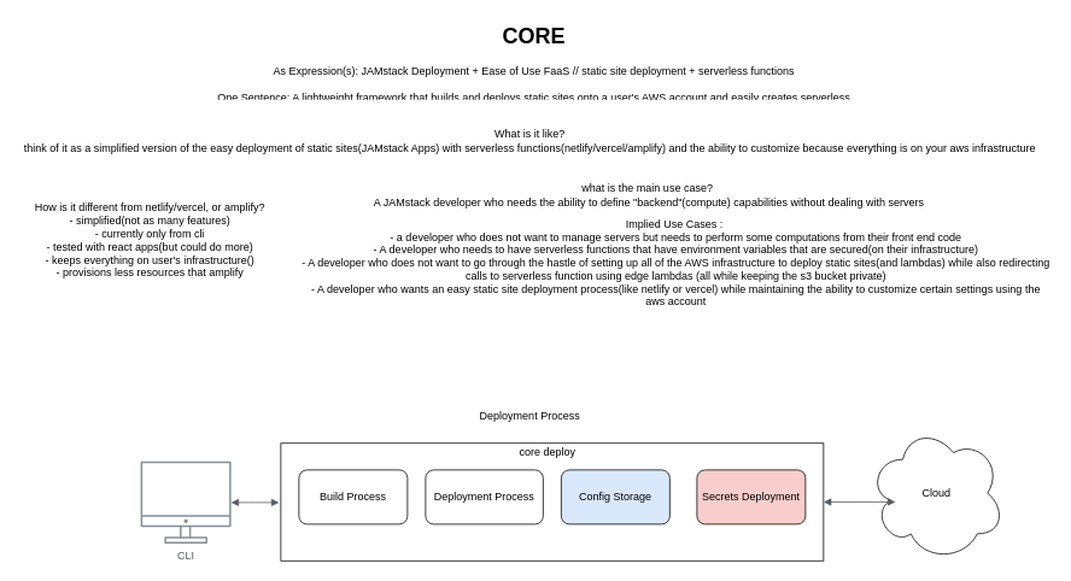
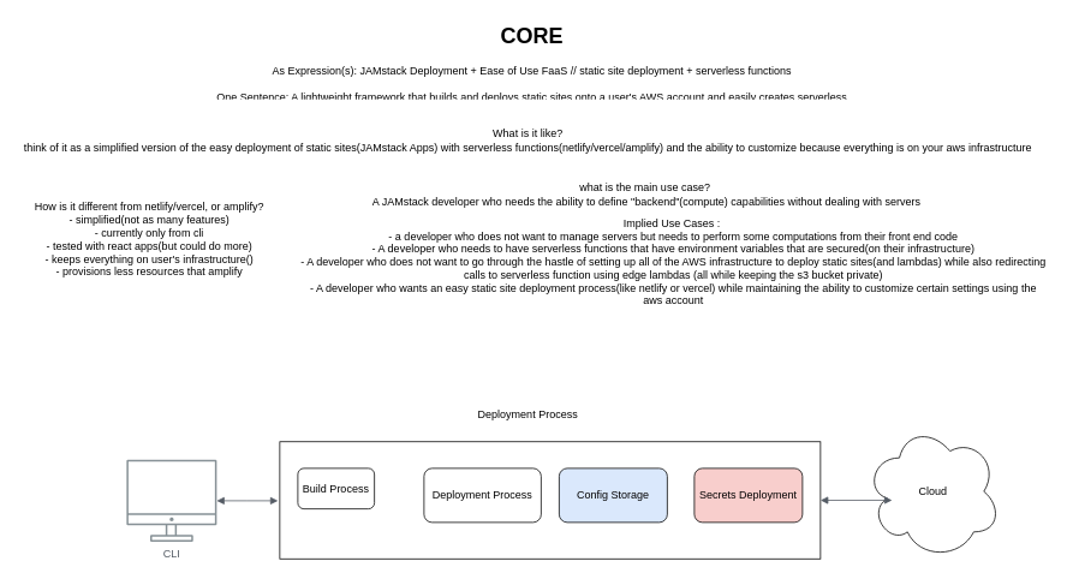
  <mxCell id="0" />
  <mxCell id="1" parent="0" />
- <mxCell id="2" value="CLI&lt;br&gt;" style="outlineConnect=0;gradientColor=none;fontColor=#545B64;strokeColor=none;fillColor=#879196;dashed=0;verticalLabelPosition=bottom;verticalAlign=top;align=center;html=1;fontSize=12;fontStyle=0;aspect=fixed;shape=mxgraph.aws4.illustration_desktop;pointerEvents=1;labelBackgroundColor=#ffffff;" parent="1" vertex="1"><mxGeometry x="155" y="509.44" width="100" height="91" as="geometry" /></mxCell>
+ <mxCell id="2" value="CLI&lt;br&gt;" style="outlineConnect=0;gradientColor=none;fontColor=#545B64;strokeColor=none;fillColor=#879196;dashed=0;verticalLabelPosition=bottom;verticalAlign=top;align=center;html=1;fontSize=12;fontStyle=0;aspect=fixed;shape=mxgraph.aws4.illustration_desktop;pointerEvents=1;labelBackgroundColor=#ffffff;" parent="1" vertex="1"><mxGeometry x="140" y="509.44" width="100" height="91" as="geometry" /></mxCell>
  <mxCell id="3" value="Cloud" style="ellipse;shape=cloud;whiteSpace=wrap;html=1;align=center;" vertex="1" parent="1"><mxGeometry x="960" y="470" width="150" height="149.5" as="geometry" /></mxCell>
  <mxCell id="4" value="Deployment Process" style="text;html=1;align=center;verticalAlign=middle;resizable=0;points=[];autosize=1;strokeColor=none;" vertex="1" parent="1"><mxGeometry x="520" y="450" width="130" height="20" as="geometry" /></mxCell>
  <mxCell id="5" value="" style="rounded=0;whiteSpace=wrap;html=1;" vertex="1" parent="1"><mxGeometry x="310" y="489.5" width="600" height="130" as="geometry" /></mxCell>
- <mxCell id="6" value="Build Process" style="rounded=1;whiteSpace=wrap;html=1;" vertex="1" parent="1"><mxGeometry x="330" y="519" width="120" height="60" as="geometry" /></mxCell>
+ <mxCell id="6" value="Build Process" style="rounded=1;whiteSpace=wrap;html=1;" vertex="1" parent="1"><mxGeometry x="330" y="519" width="85" height="45" as="geometry" /></mxCell>
  <mxCell id="7" value="Deployment Process" style="rounded=1;whiteSpace=wrap;html=1;" vertex="1" parent="1"><mxGeometry x="470" y="519" width="130" height="60" as="geometry" /></mxCell>
  <mxCell id="8" value="Config Storage" style="rounded=1;whiteSpace=wrap;html=1;fillColor=#dae8fc;" vertex="1" parent="1"><mxGeometry x="620" y="519" width="120" height="60" as="geometry" /></mxCell>
- <mxCell id="9" value="core deploy" style="text;html=1;strokeColor=none;fillColor=none;align=center;verticalAlign=middle;whiteSpace=wrap;rounded=0;" vertex="1" parent="1"><mxGeometry x="490" y="489.44" width="230" height="20" as="geometry" /></mxCell>
  <mxCell id="10" value="" style="edgeStyle=orthogonalEdgeStyle;html=1;endArrow=block;elbow=vertical;startArrow=block;startFill=1;endFill=1;strokeColor=#545B64;rounded=0;" edge="1" parent="1" source="2"><mxGeometry width="100" relative="1" as="geometry"><mxPoint x="590" y="639" as="sourcePoint" /><mxPoint x="308" y="555" as="targetPoint" /></mxGeometry></mxCell>
  <mxCell id="11" value="" style="edgeStyle=orthogonalEdgeStyle;html=1;endArrow=block;elbow=vertical;startArrow=block;startFill=1;endFill=1;strokeColor=#545B64;rounded=0;exitX=1;exitY=0.5;exitDx=0;exitDy=0;entryX=0.196;entryY=0.565;entryDx=0;entryDy=0;entryPerimeter=0;" edge="1" parent="1" source="5" target="3"><mxGeometry width="100" relative="1" as="geometry"><mxPoint x="590" y="639" as="sourcePoint" /><mxPoint x="690" y="639" as="targetPoint" /></mxGeometry></mxCell>
  <mxCell id="12" value="Secrets Deployment" style="rounded=1;whiteSpace=wrap;html=1;fillColor=#f8cecc;" vertex="1" parent="1"><mxGeometry x="770" y="519" width="120" height="60" as="geometry" /></mxCell>
  <mxCell id="13" value="&lt;h1&gt;CORE&lt;/h1&gt;&lt;p&gt;As Expression(s): JAMstack Deployment + Ease of Use FaaS // static site deployment + serverless functions&lt;br&gt;&lt;br&gt;One Sentence: A lightweight framework that builds and deploys static sites&amp;nbsp;onto a user's AWS account and easily creates serverless functions(lambdas) with custom environment variables for each function.&lt;/p&gt;" style="text;html=1;strokeColor=none;fillColor=none;spacing=5;spacingTop=-20;whiteSpace=wrap;overflow=hidden;rounded=0;align=center;" vertex="1" parent="1"><mxGeometry x="190" y="20" width="800" height="90" as="geometry" /></mxCell>
  <mxCell id="14" value="Implied Use Cases :&amp;nbsp;&lt;br&gt;- a developer who does not want to manage servers but needs to perform some computations from their front end code&lt;br&gt;- A developer who needs to have serverless functions that have environment variables that are secured(on their infrastructure)&lt;br&gt;- A developer who does not want to go through the hastle of setting up all of the AWS infrastructure to deploy static sites(and lambdas) while also redirecting calls to serverless function using edge lambdas (all while keeping the s3 bucket private)&lt;br&gt;- A developer who wants an easy static site deployment process(like netlify or vercel) while maintaining the ability to customize certain settings using the aws account" style="text;html=1;strokeColor=none;fillColor=none;align=center;verticalAlign=middle;whiteSpace=wrap;rounded=0;" vertex="1" parent="1"><mxGeometry x="331.5" y="280" width="830" height="20" as="geometry" /></mxCell>
  <mxCell id="15" value="What is it like?&lt;br&gt;think of it as a simplified version of the easy deployment of static sites(JAMstack Apps) with serverless functions(netlify/vercel/amplify) and the ability to customize because everything is on your aws infrastructure" style="text;html=1;align=center;verticalAlign=middle;resizable=0;points=[];autosize=1;strokeColor=none;" vertex="1" parent="1"><mxGeometry x="20" y="140" width="1130" height="30" as="geometry" /></mxCell>
  <mxCell id="16" style="edgeStyle=orthogonalEdgeStyle;rounded=0;orthogonalLoop=1;jettySize=auto;html=1;exitX=0.5;exitY=1;exitDx=0;exitDy=0;" edge="1" parent="1" source="14" target="14"><mxGeometry relative="1" as="geometry" /></mxCell>
  <mxCell id="17" value="what is the main use case?&lt;br&gt;&amp;nbsp;A JAMstack developer who needs the ability to define &quot;backend&quot;(compute) capabilities without dealing with servers" style="text;html=1;align=center;verticalAlign=middle;resizable=0;points=[];autosize=1;strokeColor=none;" vertex="1" parent="1"><mxGeometry x="400" y="200" width="630" height="30" as="geometry" /></mxCell>
  <mxCell id="18" value="How is it different from netlify/vercel, or amplify?&lt;br&gt;- simplified(not as many features)&lt;br&gt;- currently only from cli&lt;br&gt;- tested with react apps(but could do more)&lt;br&gt;- keeps everything on user's infrastructure()&lt;br&gt;- provisions less resources that amplify" style="text;html=1;align=center;verticalAlign=middle;resizable=0;points=[];autosize=1;strokeColor=none;" vertex="1" parent="1"><mxGeometry x="30" y="220" width="270" height="90" as="geometry" /></mxCell>
